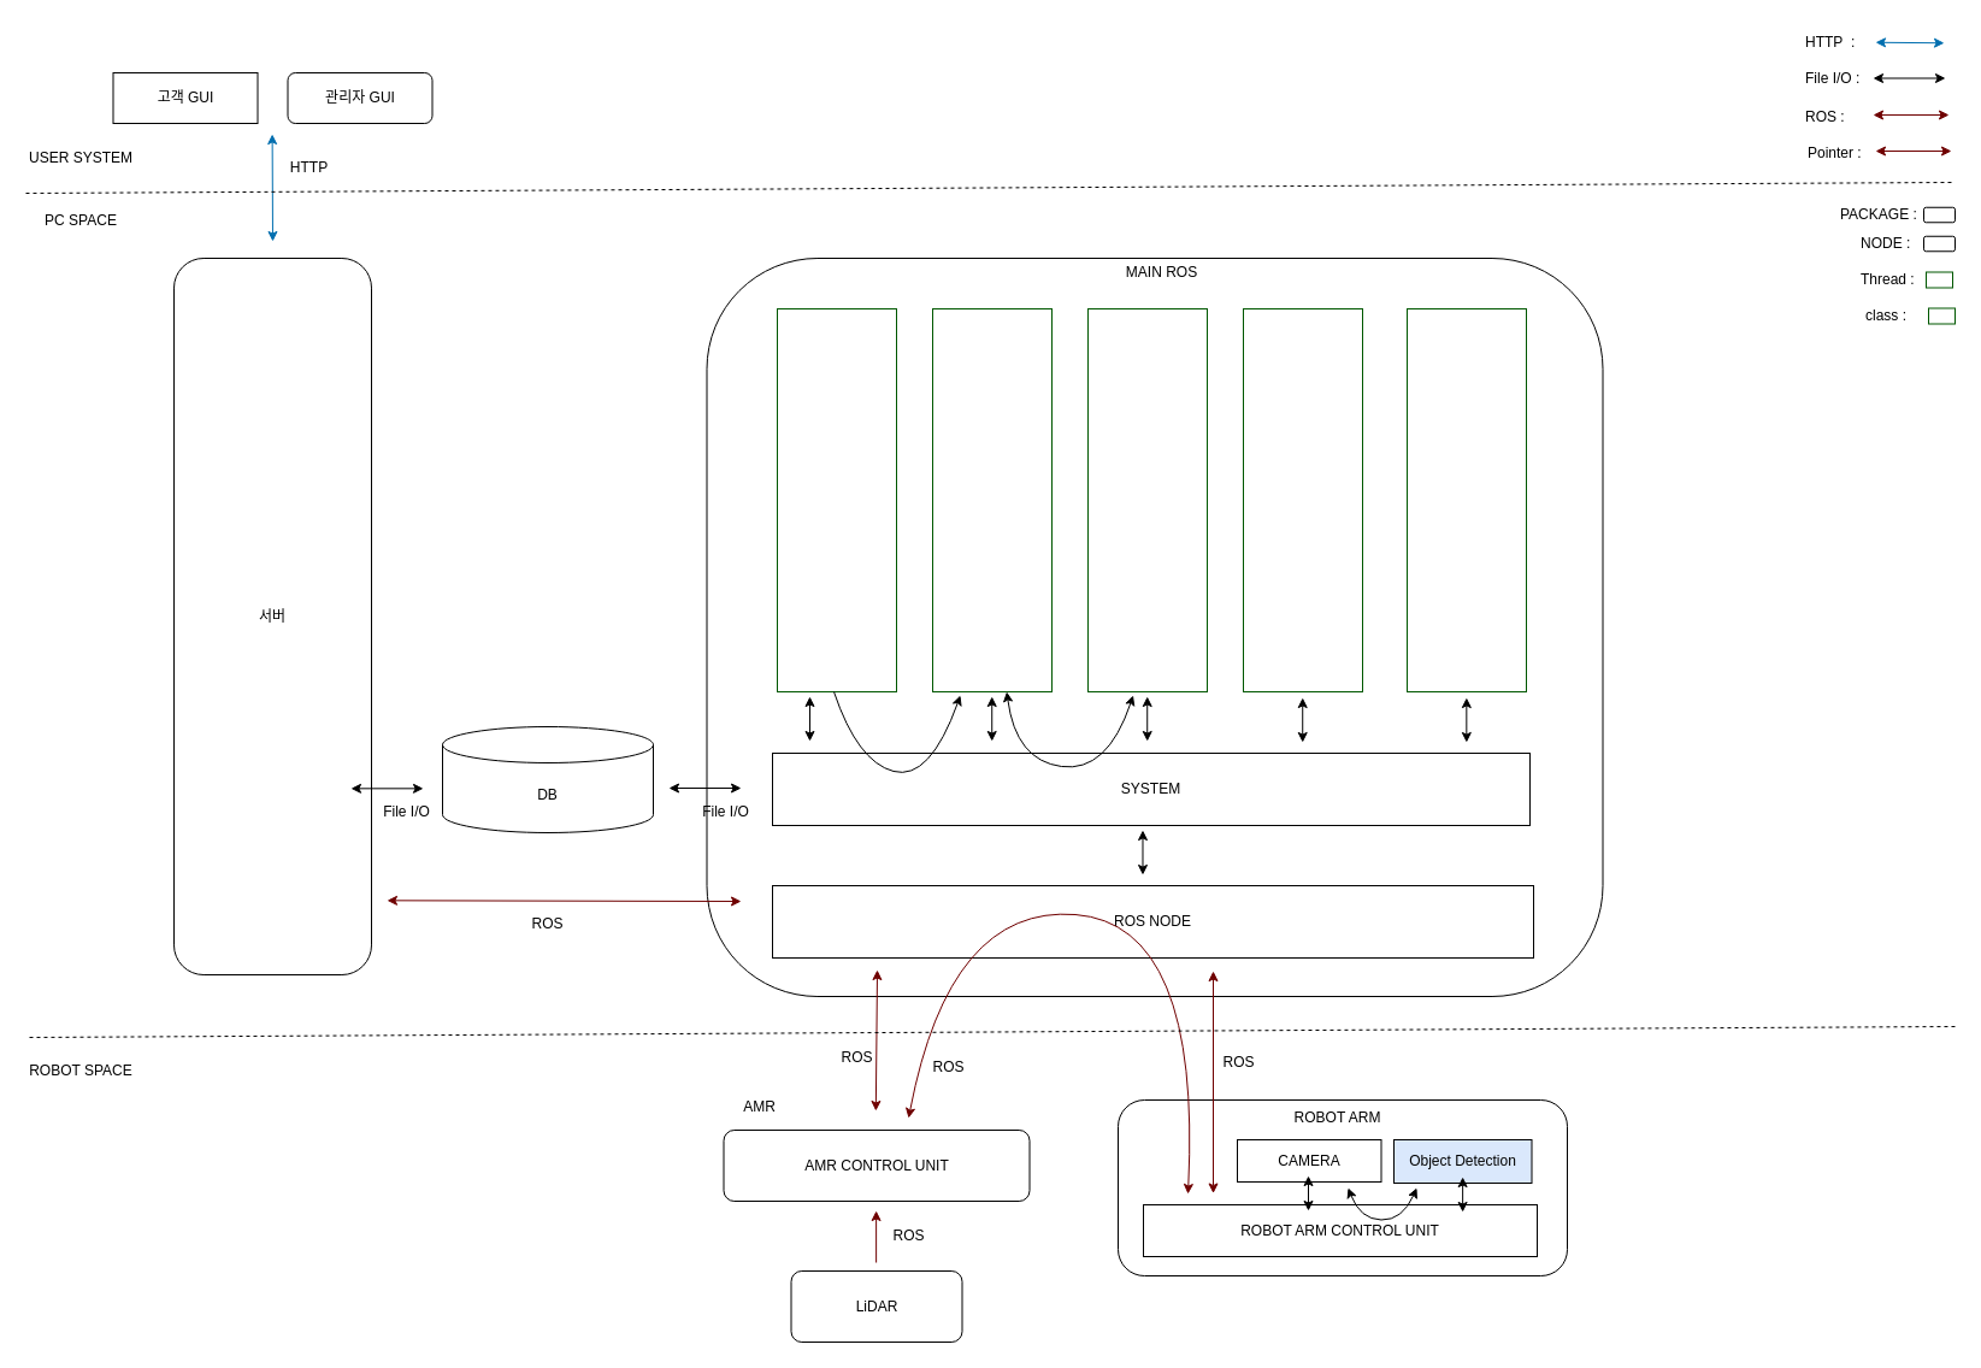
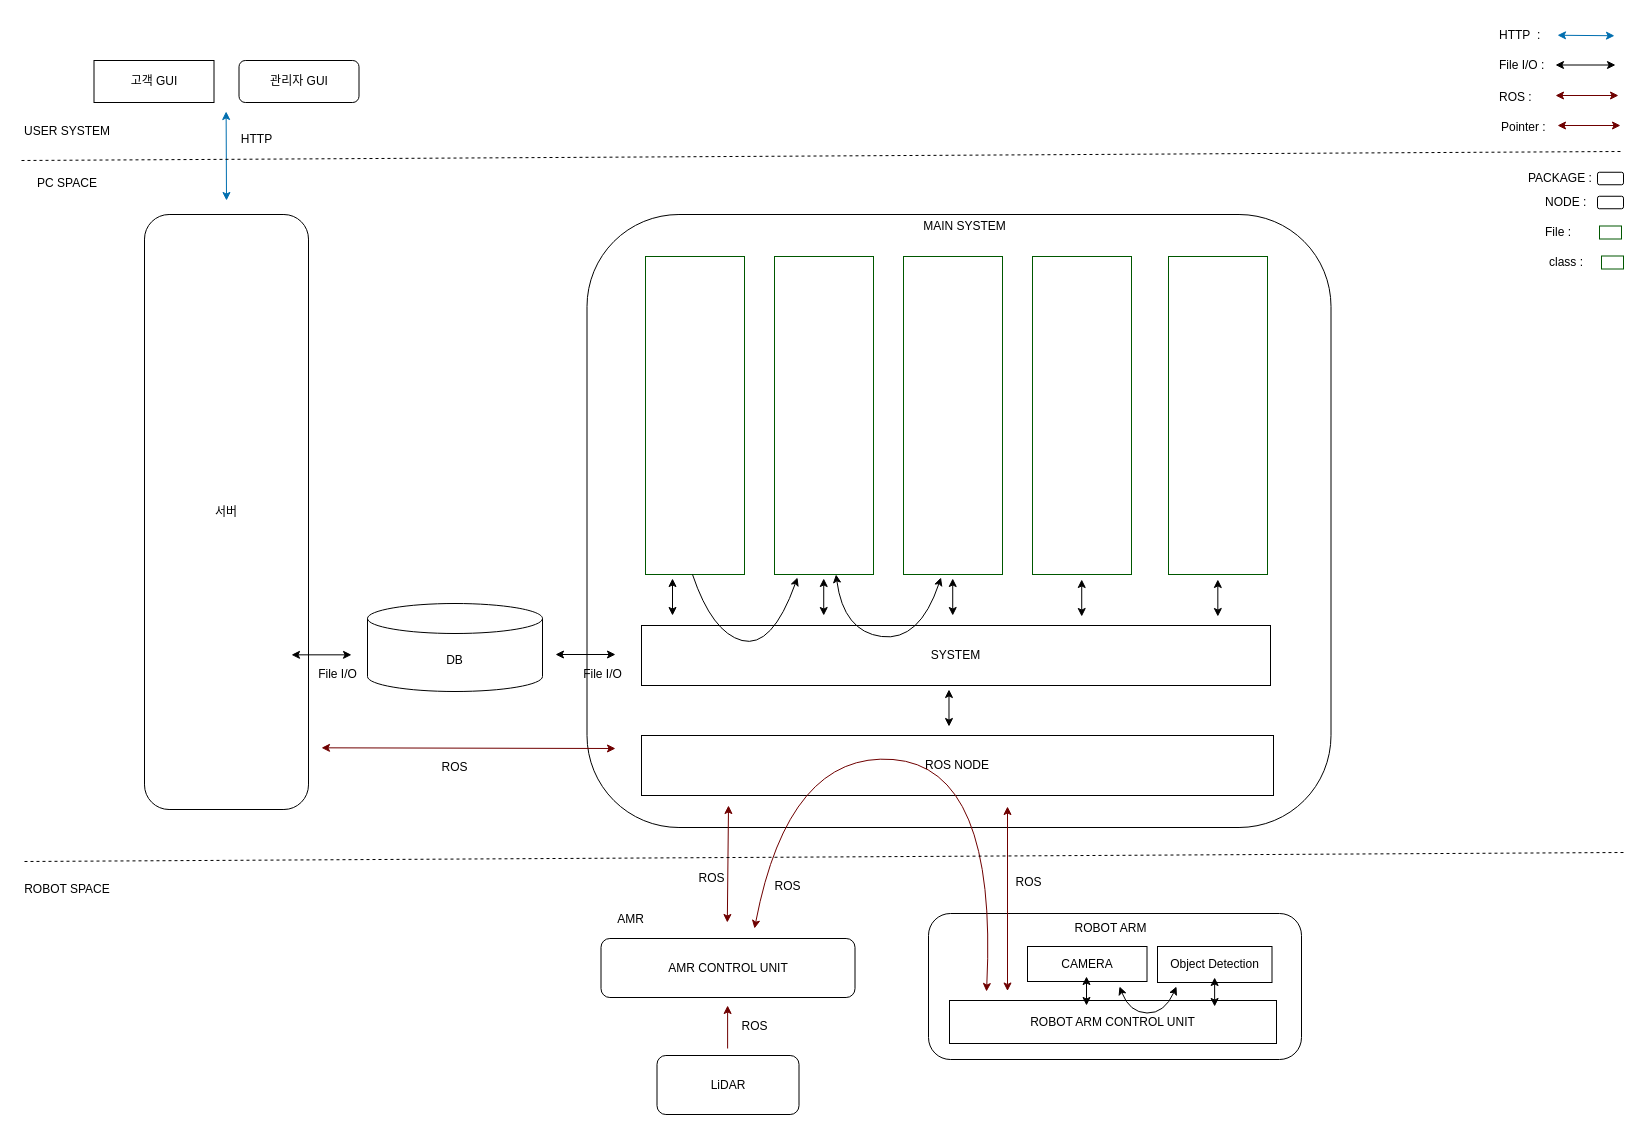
  <mxCell id="0" />
  <mxCell id="1" parent="0" />
  <mxCell id="2" value="" style="rounded=1;whiteSpace=wrap;html=1;fillColor=none;strokeColor=light-dark(#000000,#FFFF33);" parent="1" vertex="1"><mxGeometry x="928" y="913" width="373" height="146" as="geometry" /></mxCell>
  <mxCell id="3" value="고객 GUI" style="whiteSpace=wrap;html=1;rounded=0;" parent="1" vertex="1"><mxGeometry x="93.5" y="60" width="120" height="42" as="geometry" /></mxCell>
  <mxCell id="4" value="관리자 GUI" style="rounded=1;whiteSpace=wrap;html=1;" parent="1" vertex="1"><mxGeometry x="238.5" y="60" width="120" height="42" as="geometry" /></mxCell>
  <mxCell id="5" value="서버" style="rounded=1;whiteSpace=wrap;html=1;fillColor=none;strokeColor=light-dark(#000000,#FFFF33);" parent="1" vertex="1"><mxGeometry x="144" y="214" width="164" height="595" as="geometry" /></mxCell>
  <mxCell id="6" value="" style="rounded=1;whiteSpace=wrap;html=1;fillColor=none;strokeColor=light-dark(#000000,#4C0099);" parent="1" vertex="1"><mxGeometry x="586.5" y="214" width="744" height="613" as="geometry" /></mxCell>
  <mxCell id="7" value="DB" style="shape=cylinder3;whiteSpace=wrap;html=1;boundedLbl=1;backgroundOutline=1;size=15;fillColor=none;strokeColor=light-dark(#000000,#EA6B66);" parent="1" vertex="1"><mxGeometry x="367" y="603" width="175" height="88" as="geometry" /></mxCell>
  <mxCell id="8" value="SYSTEM" style="rounded=0;whiteSpace=wrap;html=1;" parent="1" vertex="1"><mxGeometry x="641" y="625" width="629" height="60" as="geometry" /></mxCell>
  <mxCell id="9" value="TASK&lt;div&gt;MANAGER&lt;/div&gt;" style="rounded=0;whiteSpace=wrap;html=1;fillColor=none;strokeColor=light-dark(#005700, #127312);fontColor=light-dark(#FFFFFF,#FFFFFF);gradientColor=default;labelBorderColor=none;" parent="1" vertex="1"><mxGeometry x="645" y="256" width="99" height="318" as="geometry" /></mxCell>
  <mxCell id="10" value="&lt;div&gt;AMR STSTE&lt;/div&gt;&lt;div&gt;MANAGER&lt;/div&gt;" style="rounded=0;whiteSpace=wrap;html=1;fillColor=none;strokeColor=light-dark(#005700, #127312);fontColor=light-dark(#FFFFFF,#FFFFFF);gradientColor=default;labelBorderColor=none;" parent="1" vertex="1"><mxGeometry x="774" y="256" width="99" height="318" as="geometry" /></mxCell>
  <mxCell id="11" value="&lt;div&gt;ROBOT ARM&lt;/div&gt;&lt;div&gt;STSTE&lt;/div&gt;&lt;div&gt;MANAGER&lt;/div&gt;" style="rounded=0;whiteSpace=wrap;html=1;fillColor=none;strokeColor=light-dark(#005700, #127312);fontColor=light-dark(#FFFFFF,#FFFFFF);gradientColor=default;labelBorderColor=none;" parent="1" vertex="1"><mxGeometry x="903" y="256" width="99" height="318" as="geometry" /></mxCell>
  <mxCell id="12" value="&lt;div&gt;LOCATION&lt;/div&gt;&lt;div&gt;MANAGER&lt;/div&gt;" style="rounded=0;whiteSpace=wrap;html=1;fillColor=none;strokeColor=light-dark(#005700, #127312);fontColor=light-dark(#FFFFFF,#FFFFFF);gradientColor=default;labelBorderColor=none;" parent="1" vertex="1"><mxGeometry x="1032" y="256" width="99" height="318" as="geometry" /></mxCell>
  <mxCell id="13" value="ROS NODE" style="rounded=0;whiteSpace=wrap;html=1;" parent="1" vertex="1"><mxGeometry x="641" y="735" width="632" height="60" as="geometry" /></mxCell>
  <mxCell id="14" value="" style="endArrow=classic;startArrow=classic;html=1;rounded=0;" parent="1" edge="1"><mxGeometry width="50" height="50" relative="1" as="geometry"><mxPoint x="672" y="615" as="sourcePoint" /><mxPoint x="672" y="578" as="targetPoint" /></mxGeometry></mxCell>
  <mxCell id="15" value="" style="endArrow=classic;startArrow=classic;html=1;rounded=0;" parent="1" edge="1"><mxGeometry width="50" height="50" relative="1" as="geometry"><mxPoint x="823.22" y="615" as="sourcePoint" /><mxPoint x="823.22" y="578" as="targetPoint" /></mxGeometry></mxCell>
  <mxCell id="16" value="" style="endArrow=classic;startArrow=classic;html=1;rounded=0;" parent="1" edge="1"><mxGeometry width="50" height="50" relative="1" as="geometry"><mxPoint x="952.22" y="615" as="sourcePoint" /><mxPoint x="952.22" y="578" as="targetPoint" /></mxGeometry></mxCell>
  <mxCell id="17" value="" style="curved=1;endArrow=classic;html=1;rounded=0;startArrow=classic;startFill=1;" parent="1" edge="1"><mxGeometry width="50" height="50" relative="1" as="geometry"><mxPoint x="835.5" y="574" as="sourcePoint" /><mxPoint x="940.5" y="577" as="targetPoint" /><Array as="points"><mxPoint x="843" y="631" /><mxPoint x="919" y="641" /></Array></mxGeometry></mxCell>
  <mxCell id="18" value="" style="curved=1;endArrow=classic;html=1;rounded=0;" parent="1" edge="1"><mxGeometry width="50" height="50" relative="1" as="geometry"><mxPoint x="692" y="574" as="sourcePoint" /><mxPoint x="797" y="577" as="targetPoint" /><Array as="points"><mxPoint x="711.5" y="632" /><mxPoint x="771.5" y="648" /></Array></mxGeometry></mxCell>
  <mxCell id="19" value="" style="endArrow=classic;startArrow=classic;html=1;rounded=0;" parent="1" edge="1"><mxGeometry width="50" height="50" relative="1" as="geometry"><mxPoint x="1081.22" y="616" as="sourcePoint" /><mxPoint x="1081.22" y="579" as="targetPoint" /></mxGeometry></mxCell>
  <mxCell id="20" value="" style="endArrow=classic;startArrow=classic;html=1;rounded=0;fillColor=#a20025;strokeColor=light-dark(#6F0000, #ff0000);" parent="1" edge="1"><mxGeometry width="50" height="50" relative="1" as="geometry"><mxPoint x="321" y="747.33" as="sourcePoint" /><mxPoint x="615" y="748" as="targetPoint" /></mxGeometry></mxCell>
  <mxCell id="21" value="" style="endArrow=classic;startArrow=classic;html=1;rounded=0;strokeColor=light-dark(#000000,#FFCCE6);" parent="1" edge="1"><mxGeometry width="50" height="50" relative="1" as="geometry"><mxPoint x="555" y="654" as="sourcePoint" /><mxPoint x="615" y="654" as="targetPoint" /></mxGeometry></mxCell>
  <mxCell id="22" value="" style="endArrow=classic;startArrow=classic;html=1;rounded=0;strokeColor=light-dark(#006EAF, #0000ff);fillColor=#1ba1e2;" parent="1" edge="1"><mxGeometry width="50" height="50" relative="1" as="geometry"><mxPoint x="226" y="200" as="sourcePoint" /><mxPoint x="225.62" y="111" as="targetPoint" /></mxGeometry></mxCell>
  <mxCell id="23" value="" style="endArrow=classic;startArrow=classic;html=1;rounded=0;strokeColor=light-dark(#000000,#FFCCE6);" parent="1" edge="1"><mxGeometry width="50" height="50" relative="1" as="geometry"><mxPoint x="291" y="654.33" as="sourcePoint" /><mxPoint x="351" y="654.33" as="targetPoint" /></mxGeometry></mxCell>
  <mxCell id="24" value="ROBOT ARM CONTROL UNIT" style="rounded=0;whiteSpace=wrap;html=1;" parent="1" vertex="1"><mxGeometry x="949" y="1000" width="327" height="43" as="geometry" /></mxCell>
  <mxCell id="25" value="CAMERA" style="rounded=0;whiteSpace=wrap;html=1;" parent="1" vertex="1"><mxGeometry x="1027" y="946" width="119.5" height="35" as="geometry" /></mxCell>
  <mxCell id="26" value="" style="endArrow=classic;startArrow=classic;html=1;rounded=0;fillColor=#a20025;strokeColor=light-dark(#6F0000, #ff0000);" parent="1" edge="1"><mxGeometry width="50" height="50" relative="1" as="geometry"><mxPoint x="1007" y="990.5" as="sourcePoint" /><mxPoint x="1007" y="806" as="targetPoint" /></mxGeometry></mxCell>
  <mxCell id="27" value="" style="endArrow=classic;html=1;rounded=0;strokeColor=light-dark(#6F0000, #ff0000);fillColor=#a20025;" parent="1" edge="1"><mxGeometry width="50" height="50" relative="1" as="geometry"><mxPoint x="727.12" y="1048" as="sourcePoint" /><mxPoint x="727.12" y="1005" as="targetPoint" /></mxGeometry></mxCell>
  <mxCell id="28" value="" style="endArrow=classic;startArrow=classic;html=1;rounded=0;fillColor=#a20025;strokeColor=light-dark(#6F0000, #ff0000);" parent="1" edge="1"><mxGeometry width="50" height="50" relative="1" as="geometry"><mxPoint x="726.83" y="922" as="sourcePoint" /><mxPoint x="728" y="805" as="targetPoint" /></mxGeometry></mxCell>
  <mxCell id="29" value="" style="curved=1;endArrow=classic;html=1;rounded=0;startArrow=classic;startFill=1;fillColor=#a20025;strokeColor=light-dark(#6F0000, #ff0000);" parent="1" edge="1"><mxGeometry width="50" height="50" relative="1" as="geometry"><mxPoint x="754" y="928" as="sourcePoint" /><mxPoint x="986" y="991" as="targetPoint" /><Array as="points"><mxPoint x="788" y="751" /><mxPoint x="997" y="767" /></Array></mxGeometry></mxCell>
- <mxCell id="30" value="MAIN ROS" style="text;html=1;align=center;verticalAlign=middle;whiteSpace=wrap;rounded=0;" parent="1" vertex="1"><mxGeometry x="912" y="210.5" width="105" height="30" as="geometry" /></mxCell>
+ <mxCell id="30" value="MAIN SYSTEM" style="text;html=1;align=center;verticalAlign=middle;whiteSpace=wrap;rounded=0;" parent="1" vertex="1"><mxGeometry x="912" y="210.5" width="105" height="30" as="geometry" /></mxCell>
  <mxCell id="31" value="AMR" style="text;html=1;align=center;verticalAlign=middle;whiteSpace=wrap;rounded=0;" parent="1" vertex="1"><mxGeometry x="578" y="904" width="105" height="30" as="geometry" /></mxCell>
  <mxCell id="32" value="ROBOT ARM" style="text;html=1;align=center;verticalAlign=middle;whiteSpace=wrap;rounded=0;" parent="1" vertex="1"><mxGeometry x="1058" y="913" width="105" height="30" as="geometry" /></mxCell>
  <mxCell id="33" value="AMR CONTROL UNIT" style="rounded=1;whiteSpace=wrap;html=1;fillColor=none;strokeColor=light-dark(#000000,#FFFF33);" parent="1" vertex="1"><mxGeometry x="600.5" y="938" width="254" height="59" as="geometry" /></mxCell>
  <mxCell id="34" value="LiDAR" style="rounded=1;whiteSpace=wrap;html=1;fillColor=none;strokeColor=light-dark(#000000,#FFFF33);" parent="1" vertex="1"><mxGeometry x="656.5" y="1055" width="142" height="59" as="geometry" /></mxCell>
  <mxCell id="35" value="" style="endArrow=none;dashed=1;html=1;rounded=0;" parent="1" edge="1"><mxGeometry width="50" height="50" relative="1" as="geometry"><mxPoint x="21" y="160" as="sourcePoint" /><mxPoint x="1620" y="151" as="targetPoint" /></mxGeometry></mxCell>
  <mxCell id="36" value="" style="endArrow=none;dashed=1;html=1;rounded=0;" parent="1" edge="1"><mxGeometry width="50" height="50" relative="1" as="geometry"><mxPoint x="24" y="861" as="sourcePoint" /><mxPoint x="1623" y="852" as="targetPoint" /></mxGeometry></mxCell>
  <mxCell id="37" value="File I/O" style="text;html=1;align=center;verticalAlign=middle;whiteSpace=wrap;rounded=0;" parent="1" vertex="1"><mxGeometry x="302" y="659" width="71" height="30" as="geometry" /></mxCell>
  <mxCell id="38" value="File I/O" style="text;html=1;align=center;verticalAlign=middle;whiteSpace=wrap;rounded=0;" parent="1" vertex="1"><mxGeometry x="567" y="659" width="71" height="30" as="geometry" /></mxCell>
  <mxCell id="39" value="ROS" style="text;html=1;align=center;verticalAlign=middle;whiteSpace=wrap;rounded=0;" parent="1" vertex="1"><mxGeometry x="419" y="752" width="71" height="30" as="geometry" /></mxCell>
  <mxCell id="40" value="ROS" style="text;html=1;align=center;verticalAlign=middle;whiteSpace=wrap;rounded=0;" parent="1" vertex="1"><mxGeometry x="676" y="863" width="71" height="30" as="geometry" /></mxCell>
  <mxCell id="41" value="ROS" style="text;html=1;align=center;verticalAlign=middle;whiteSpace=wrap;rounded=0;" parent="1" vertex="1"><mxGeometry x="752" y="871" width="71" height="30" as="geometry" /></mxCell>
  <mxCell id="42" value="ROS" style="text;html=1;align=center;verticalAlign=middle;whiteSpace=wrap;rounded=0;" parent="1" vertex="1"><mxGeometry x="993" y="867" width="71" height="30" as="geometry" /></mxCell>
  <mxCell id="43" value="ROS" style="text;html=1;align=center;verticalAlign=middle;whiteSpace=wrap;rounded=0;" parent="1" vertex="1"><mxGeometry x="719" y="1011" width="71" height="30" as="geometry" /></mxCell>
  <mxCell id="44" value="HTTP" style="text;html=1;align=center;verticalAlign=middle;whiteSpace=wrap;rounded=0;" parent="1" vertex="1"><mxGeometry x="221" y="124" width="71" height="30" as="geometry" /></mxCell>
  <mxCell id="45" value="USER SYSTEM" style="text;html=1;align=center;verticalAlign=middle;whiteSpace=wrap;rounded=0;" parent="1" vertex="1"><mxGeometry x="20" y="116" width="94" height="30" as="geometry" /></mxCell>
  <mxCell id="46" value="ROBOT SPACE" style="text;html=1;align=center;verticalAlign=middle;whiteSpace=wrap;rounded=0;" parent="1" vertex="1"><mxGeometry x="20" y="874" width="94" height="30" as="geometry" /></mxCell>
  <mxCell id="47" value="PC SPACE" style="text;html=1;align=center;verticalAlign=middle;whiteSpace=wrap;rounded=0;" parent="1" vertex="1"><mxGeometry x="20" y="168" width="94" height="30" as="geometry" /></mxCell>
  <mxCell id="48" value="" style="rounded=1;whiteSpace=wrap;html=1;fillColor=none;strokeColor=light-dark(#000000,#FFFF33);" parent="1" vertex="1"><mxGeometry x="1597" y="195.75" width="26" height="12.5" as="geometry" /></mxCell>
  <mxCell id="49" value="NODE :" style="text;html=1;align=left;verticalAlign=middle;whiteSpace=wrap;rounded=0;" parent="1" vertex="1"><mxGeometry x="1543" y="187" width="73" height="30" as="geometry" /></mxCell>
- <mxCell id="50" value="Thread :" style="text;html=1;align=left;verticalAlign=middle;whiteSpace=wrap;rounded=0;" parent="1" vertex="1"><mxGeometry x="1543" y="217" width="73" height="30" as="geometry" /></mxCell>
+ <mxCell id="50" value="File :" style="text;html=1;align=left;verticalAlign=middle;whiteSpace=wrap;rounded=0;" parent="1" vertex="1"><mxGeometry x="1543" y="217" width="73" height="30" as="geometry" /></mxCell>
  <mxCell id="51" value="" style="rounded=0;whiteSpace=wrap;html=1;fillColor=none;strokeColor=light-dark(#005700, #127312);fontColor=light-dark(#FFFFFF,#FFFFFF);gradientColor=default;labelBorderColor=none;" parent="1" vertex="1"><mxGeometry x="1599" y="225.5" width="22" height="13" as="geometry" /></mxCell>
  <mxCell id="52" value="File I/O :" style="text;html=1;align=left;verticalAlign=middle;whiteSpace=wrap;rounded=0;" parent="1" vertex="1"><mxGeometry x="1497" y="50" width="73" height="30" as="geometry" /></mxCell>
  <mxCell id="53" value="" style="endArrow=classic;startArrow=classic;html=1;rounded=0;strokeColor=light-dark(#000000,#FFCCE6);" parent="1" edge="1"><mxGeometry width="50" height="50" relative="1" as="geometry"><mxPoint x="1555" y="64.5" as="sourcePoint" /><mxPoint x="1615" y="64.5" as="targetPoint" /></mxGeometry></mxCell>
  <mxCell id="54" value="ROS :&amp;nbsp;" style="text;html=1;align=left;verticalAlign=middle;whiteSpace=wrap;rounded=0;" parent="1" vertex="1"><mxGeometry x="1497" y="82" width="73" height="30" as="geometry" /></mxCell>
  <mxCell id="55" value="" style="endArrow=classic;startArrow=classic;html=1;rounded=0;fillColor=#a20025;strokeColor=light-dark(#6F0000, #ff0000);" parent="1" edge="1"><mxGeometry width="50" height="50" relative="1" as="geometry"><mxPoint x="1555" y="95" as="sourcePoint" /><mxPoint x="1618" y="95" as="targetPoint" /></mxGeometry></mxCell>
  <mxCell id="56" value="HTTP&amp;nbsp; :" style="text;html=1;align=left;verticalAlign=middle;whiteSpace=wrap;rounded=0;" parent="1" vertex="1"><mxGeometry x="1497" y="20" width="73" height="30" as="geometry" /></mxCell>
  <mxCell id="57" value="" style="endArrow=classic;startArrow=classic;html=1;rounded=0;strokeColor=light-dark(#006EAF, #0000ff);fillColor=#1ba1e2;" parent="1" edge="1"><mxGeometry width="50" height="50" relative="1" as="geometry"><mxPoint x="1557" y="34.75" as="sourcePoint" /><mxPoint x="1614" y="35.25" as="targetPoint" /></mxGeometry></mxCell>
  <mxCell id="58" value="Pointer :&amp;nbsp;" style="text;html=1;align=left;verticalAlign=middle;whiteSpace=wrap;rounded=0;" parent="1" vertex="1"><mxGeometry x="1499" y="112" width="73" height="30" as="geometry" /></mxCell>
  <mxCell id="59" value="" style="endArrow=classic;startArrow=classic;html=1;rounded=0;fillColor=#a20025;strokeColor=light-dark(#6F0000,#FFFFFF);" parent="1" edge="1"><mxGeometry width="50" height="50" relative="1" as="geometry"><mxPoint x="1557" y="125" as="sourcePoint" /><mxPoint x="1620" y="125" as="targetPoint" /></mxGeometry></mxCell>
  <mxCell id="60" value="class :" style="text;html=1;align=left;verticalAlign=middle;whiteSpace=wrap;rounded=0;" parent="1" vertex="1"><mxGeometry x="1547" y="247" width="73" height="30" as="geometry" /></mxCell>
  <mxCell id="61" value="" style="rounded=0;whiteSpace=wrap;html=1;fillColor=none;strokeColor=light-dark(#005700,#FFFFFF);fontColor=light-dark(#FFFFFF,#FFFFFF);gradientColor=default;labelBorderColor=none;" parent="1" vertex="1"><mxGeometry x="1601" y="255.5" width="22" height="13" as="geometry" /></mxCell>
- <mxCell id="62" value="Object Detection" style="rounded=0;whiteSpace=wrap;html=1;fillColor=#dae8fc;" parent="1" vertex="1"><mxGeometry x="1157" y="946" width="114.5" height="36" as="geometry" /></mxCell>
+ <mxCell id="62" value="Object Detection" style="rounded=0;whiteSpace=wrap;html=1;" parent="1" vertex="1"><mxGeometry x="1157" y="946" width="114.5" height="36" as="geometry" /></mxCell>
  <mxCell id="63" value="" style="curved=1;endArrow=classic;html=1;rounded=0;startArrow=classic;startFill=1;" parent="1" edge="1"><mxGeometry width="50" height="50" relative="1" as="geometry"><mxPoint x="1119" y="986" as="sourcePoint" /><mxPoint x="1176" y="986" as="targetPoint" /><Array as="points"><mxPoint x="1129" y="1012" /><mxPoint x="1164" y="1013" /></Array></mxGeometry></mxCell>
  <mxCell id="64" value="" style="endArrow=classic;startArrow=classic;html=1;rounded=0;" parent="1" edge="1"><mxGeometry width="50" height="50" relative="1" as="geometry"><mxPoint x="1214.14" y="1006" as="sourcePoint" /><mxPoint x="1214.14" y="977" as="targetPoint" /></mxGeometry></mxCell>
  <mxCell id="65" value="" style="endArrow=classic;startArrow=classic;html=1;rounded=0;" parent="1" edge="1"><mxGeometry width="50" height="50" relative="1" as="geometry"><mxPoint x="1086" y="1005" as="sourcePoint" /><mxPoint x="1086" y="976" as="targetPoint" /></mxGeometry></mxCell>
  <mxCell id="66" value="&lt;div&gt;TRAFFIC&lt;/div&gt;" style="rounded=0;whiteSpace=wrap;html=1;fillColor=none;strokeColor=light-dark(#005700,#FFFFFF);fontColor=light-dark(#FFFFFF,#FFFFFF);gradientColor=default;labelBorderColor=none;" vertex="1" parent="1"><mxGeometry x="1168" y="256" width="99" height="318" as="geometry" /></mxCell>
  <mxCell id="67" value="" style="endArrow=classic;startArrow=classic;html=1;rounded=0;" edge="1" parent="1"><mxGeometry width="50" height="50" relative="1" as="geometry"><mxPoint x="1217.34" y="616" as="sourcePoint" /><mxPoint x="1217.34" y="579" as="targetPoint" /></mxGeometry></mxCell>
  <mxCell id="68" value="" style="endArrow=classic;startArrow=classic;html=1;rounded=0;" edge="1" parent="1"><mxGeometry width="50" height="50" relative="1" as="geometry"><mxPoint x="948.49" y="726" as="sourcePoint" /><mxPoint x="948.49" y="689" as="targetPoint" /></mxGeometry></mxCell>
  <mxCell id="69" value="" style="rounded=1;whiteSpace=wrap;html=1;fillColor=none;strokeColor=light-dark(#000000,#4C0099);" vertex="1" parent="1"><mxGeometry x="1597" y="171.75" width="26" height="12.5" as="geometry" /></mxCell>
  <mxCell id="70" value="PACKAGE :" style="text;html=1;align=left;verticalAlign=middle;whiteSpace=wrap;rounded=0;" vertex="1" parent="1"><mxGeometry x="1526" y="163" width="73" height="30" as="geometry" /></mxCell>
